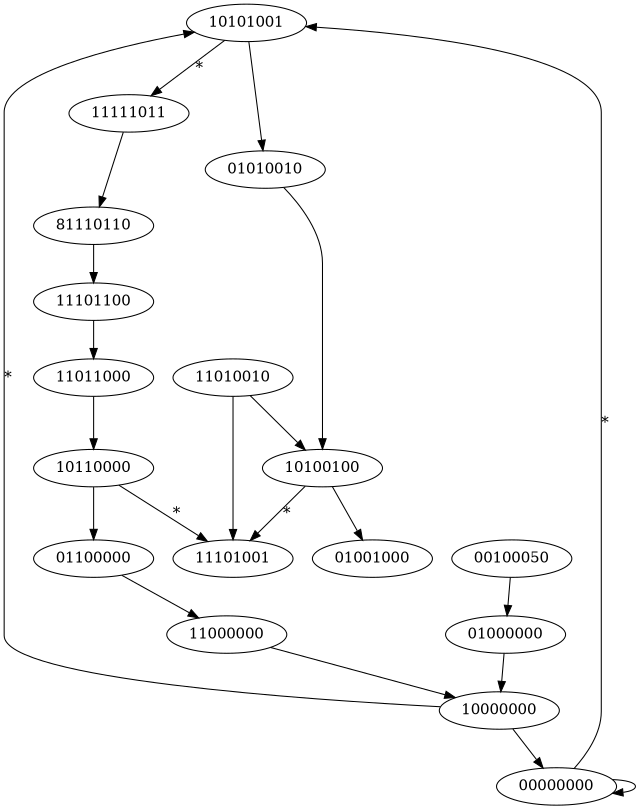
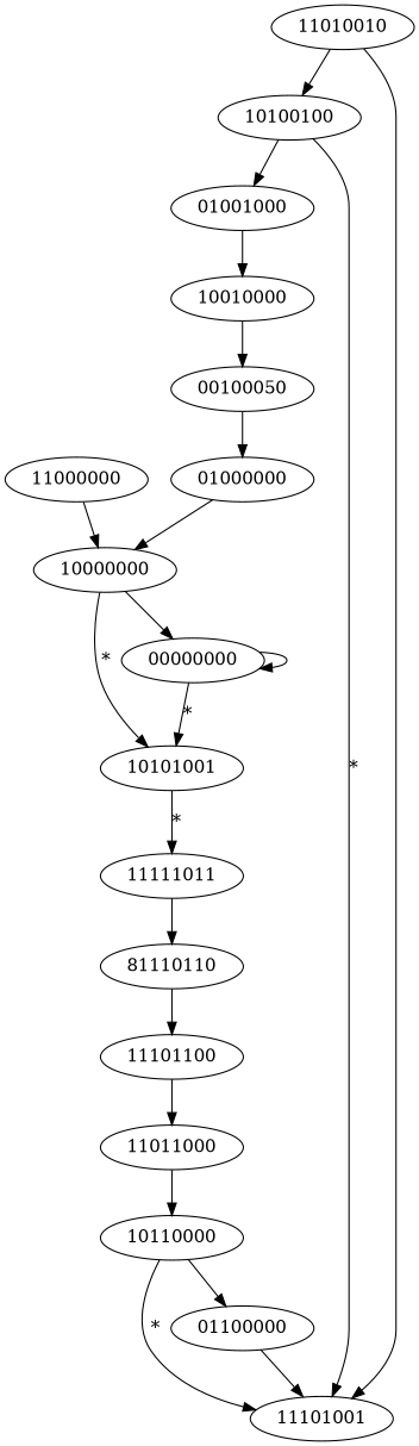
  digraph {
    10101001
-   01010010
    11111011
    10100100
    n5 [label=81110110]
    01001000
    11101001
+   10010000
    n9 [label=00100050]
    01000000
    10000000
    00000000
    11101100
    11011000
    10110000
    01100000
    11000000
    11010010
-   10101001 -> 01010010
    10101001 -> 11111011 [label="*" weight=1]
-   01010010 -> 10100100
    11111011 -> n5
    10100100 -> 01001000
    10100100 -> 11101001 [label="*" weight=1]
    n5 -> 11101100
+   01001000 -> 10010000
+   10010000 -> n9
    n9 -> 01000000
    01000000 -> 10000000
    10000000 -> 10101001 [label="*" weight=1]
    10000000 -> 00000000
    00000000 -> 10101001 [label="*" weight=1]
    00000000 -> 00000000
    11101100 -> 11011000
    11011000 -> 10110000
    10110000 -> 11101001 [label="*" weight=1]
    10110000 -> 01100000
-   01100000 -> 11000000
+   01100000 -> 11101001
    11000000 -> 10000000
    11010010 -> 10100100
    11010010 -> 11101001
  }
